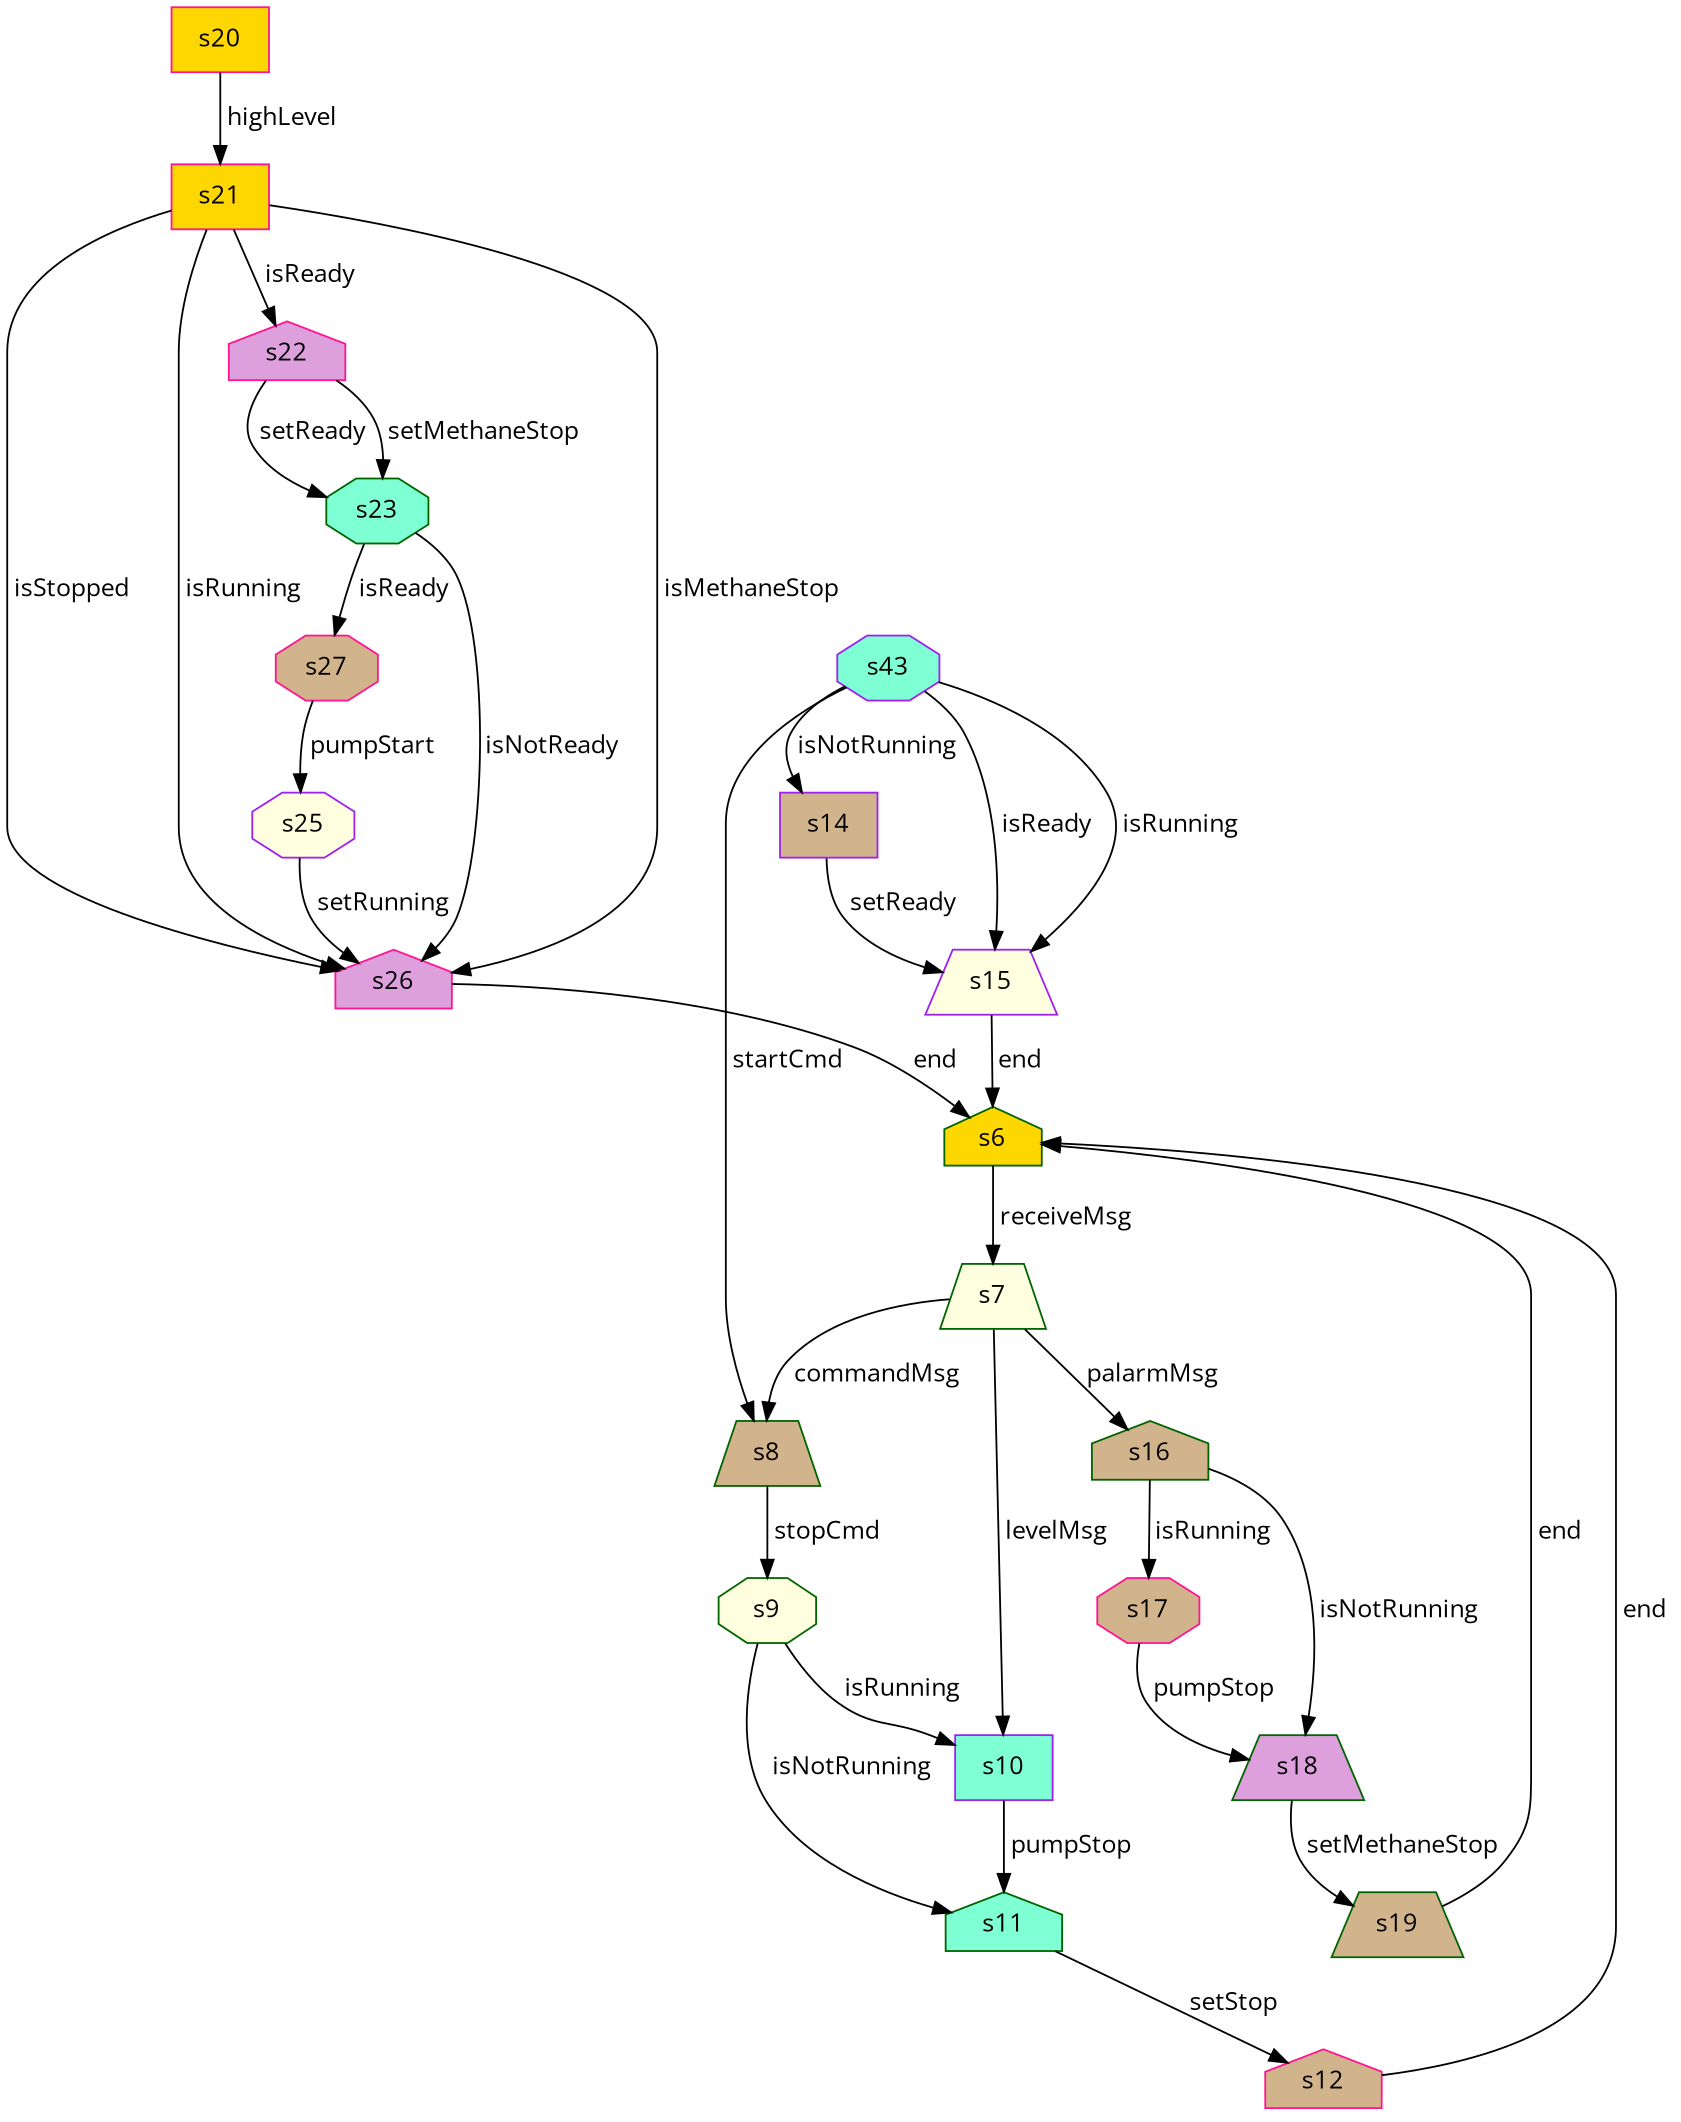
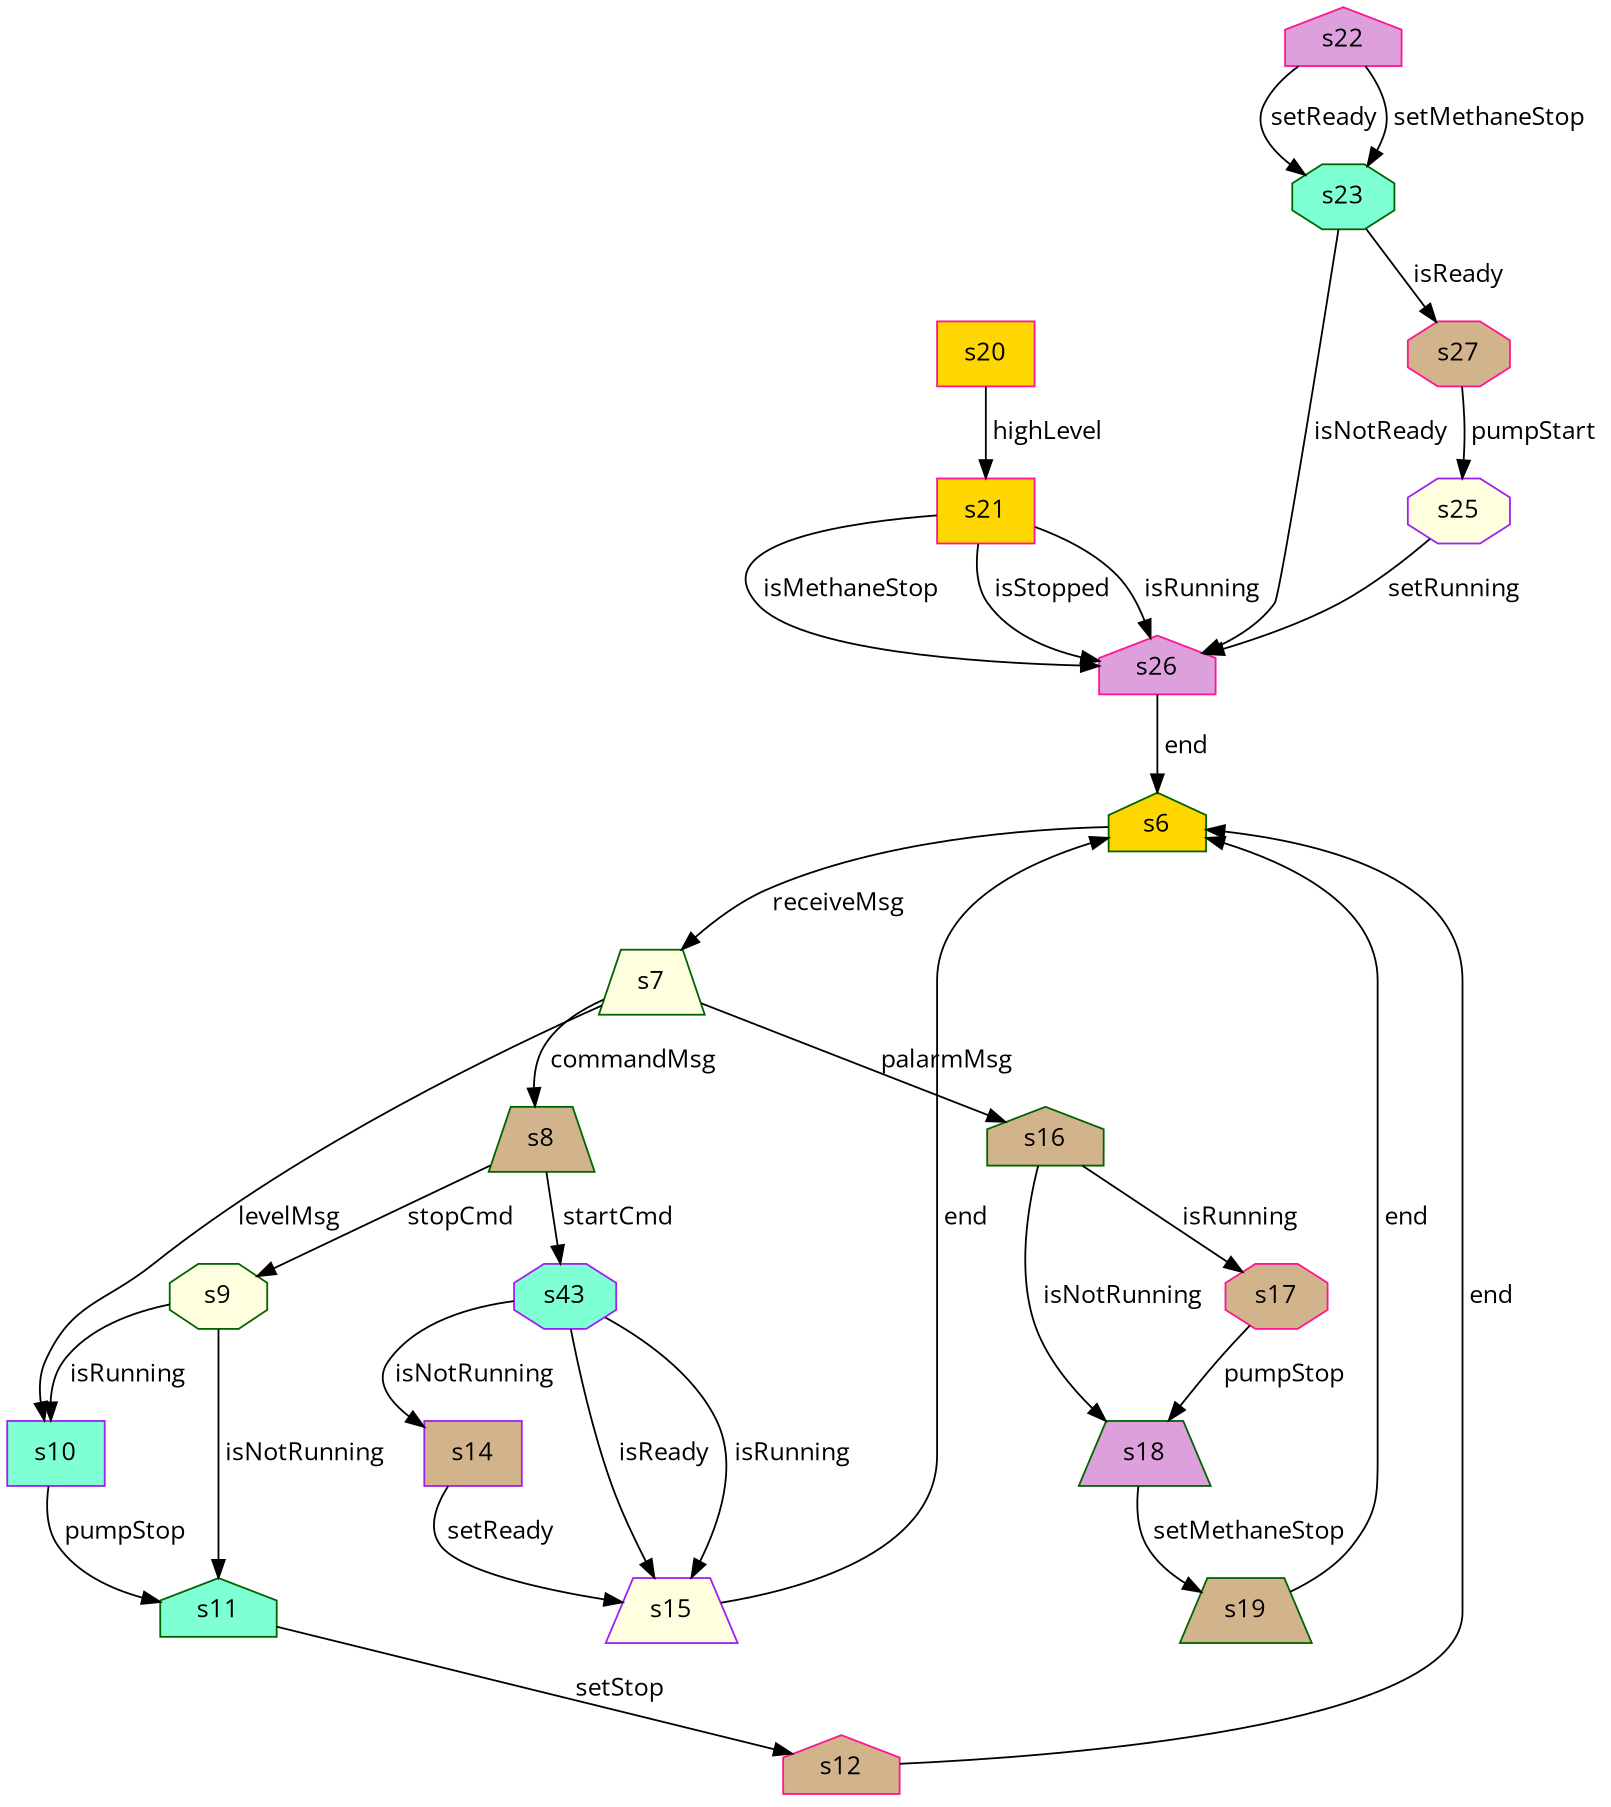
  digraph {
    fontname="Open Sans"
    rankdir=TB
    node [color=darkgreen fillcolor=tan fontname="Open Sans" shape=house style=filled]
    edge [fontname="Open Sans"]
    n1 [fillcolor=gold label=s6]
    n2 [fillcolor=lightyellow label=s7 shape=trapezium]
    n3 [label=s8 shape=trapezium]
    n4 [label=s16]
    n5 [color=purple fillcolor=aquamarine label=s10 shape=box]
    n6 [fillcolor=lightyellow label=s9 shape=octagon]
    n7 [color=purple fillcolor=aquamarine label=s43 shape=octagon]
    n8 [color=deeppink label=s17 shape=octagon]
    n9 [fillcolor=plum label=s18 shape=trapezium]
    n10 [color=deeppink fillcolor=gold label=s20 shape=box]
    n11 [color=deeppink fillcolor=gold label=s21 shape=box]
    n12 [fillcolor=aquamarine label=s11]
    n13 [color=purple label=s14 shape=box]
    n14 [color=purple fillcolor=lightyellow label=s15 shape=trapezium]
    n15 [label=s19 shape=trapezium]
    n16 [color=deeppink fillcolor=plum label=s22]
    n17 [color=deeppink fillcolor=plum label=s26]
    n18 [color=deeppink label=s12]
    n19 [fillcolor=aquamarine label=s23 shape=octagon]
    n20 [color=deeppink label=s27 shape=octagon]
    n21 [color=purple fillcolor=lightyellow label=s25 shape=octagon]
    n1 -> n2 [label=" receiveMsg "]
    n2 -> n3 [label=" commandMsg "]
    n2 -> n4 [label=" palarmMsg "]
    n2 -> n5 [label=" levelMsg "]
    n3 -> n6 [label=" stopCmd "]
-   n7 -> n3 [label=" startCmd "]
+   n3 -> n7 [label=" startCmd "]
    n4 -> n8 [label=" isRunning "]
    n4 -> n9 [label=" isNotRunning "]
    n5 -> n12 [label=" pumpStop "]
    n6 -> n5 [label=" isRunning "]
    n6 -> n12 [label=" isNotRunning "]
    n7 -> n13 [label=" isNotRunning "]
    n7 -> n14 [label=" isReady "]
    n7 -> n14 [label=" isRunning "]
    n8 -> n9 [label=" pumpStop "]
    n9 -> n15 [label=" setMethaneStop "]
    n10 -> n11 [label=" highLevel "]
-   n11 -> n16 [label=" isReady "]
    n11 -> n17 [label=" isMethaneStop "]
    n11 -> n17 [label=" isStopped "]
    n11 -> n17 [label=" isRunning "]
    n12 -> n18 [label=" setStop "]
    n13 -> n14 [label=" setReady "]
    n14 -> n1 [label=" end "]
    n15 -> n1 [label=" end "]
    n16 -> n19 [label=" setReady "]
    n16 -> n19 [label=" setMethaneStop "]
    n17 -> n1 [label=" end "]
    n18 -> n1 [label=" end "]
    n19 -> n17 [label=" isNotReady "]
    n19 -> n20 [label=" isReady "]
    n20 -> n21 [label=" pumpStart "]
    n21 -> n17 [label=" setRunning "]
  }
